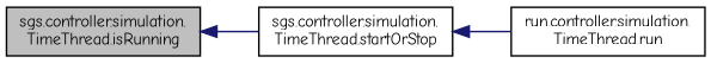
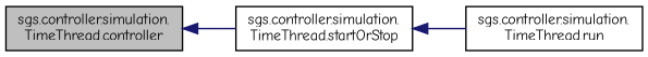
  digraph {
    fontname="Comic Neue"
    rankdir=LR
    node [color=black fillcolor=white fontname="Comic Neue" fontsize=10 shape=record style=filled]
    edge [color=midnightblue dir=back fontname="Comic Neue" fontsize=10 labelfontname=Helvetica labelfontsize=10 style=solid]
-   n1 [fillcolor=grey75 fontcolor=black height=0.2 label="sgs.controller.simulation.\lTimeThread.isRunning" width=0.4]
+   n1 [fillcolor=grey75 fontcolor=black height=0.2 label="sgs.controller.simulation.\lTimeThread.controller" width=0.4]
    n2 [height=0.2 label="sgs.controller.simulation.\lTimeThread.startOrStop" width=0.4]
-   n3 [height=0.2 label="run.controller.simulation.\lTimeThread.run" width=0.4]
+   n3 [height=0.2 label="sgs.controller.simulation.\lTimeThread.run" width=0.4]
    n1 -> n2
    n2 -> n3
  }
